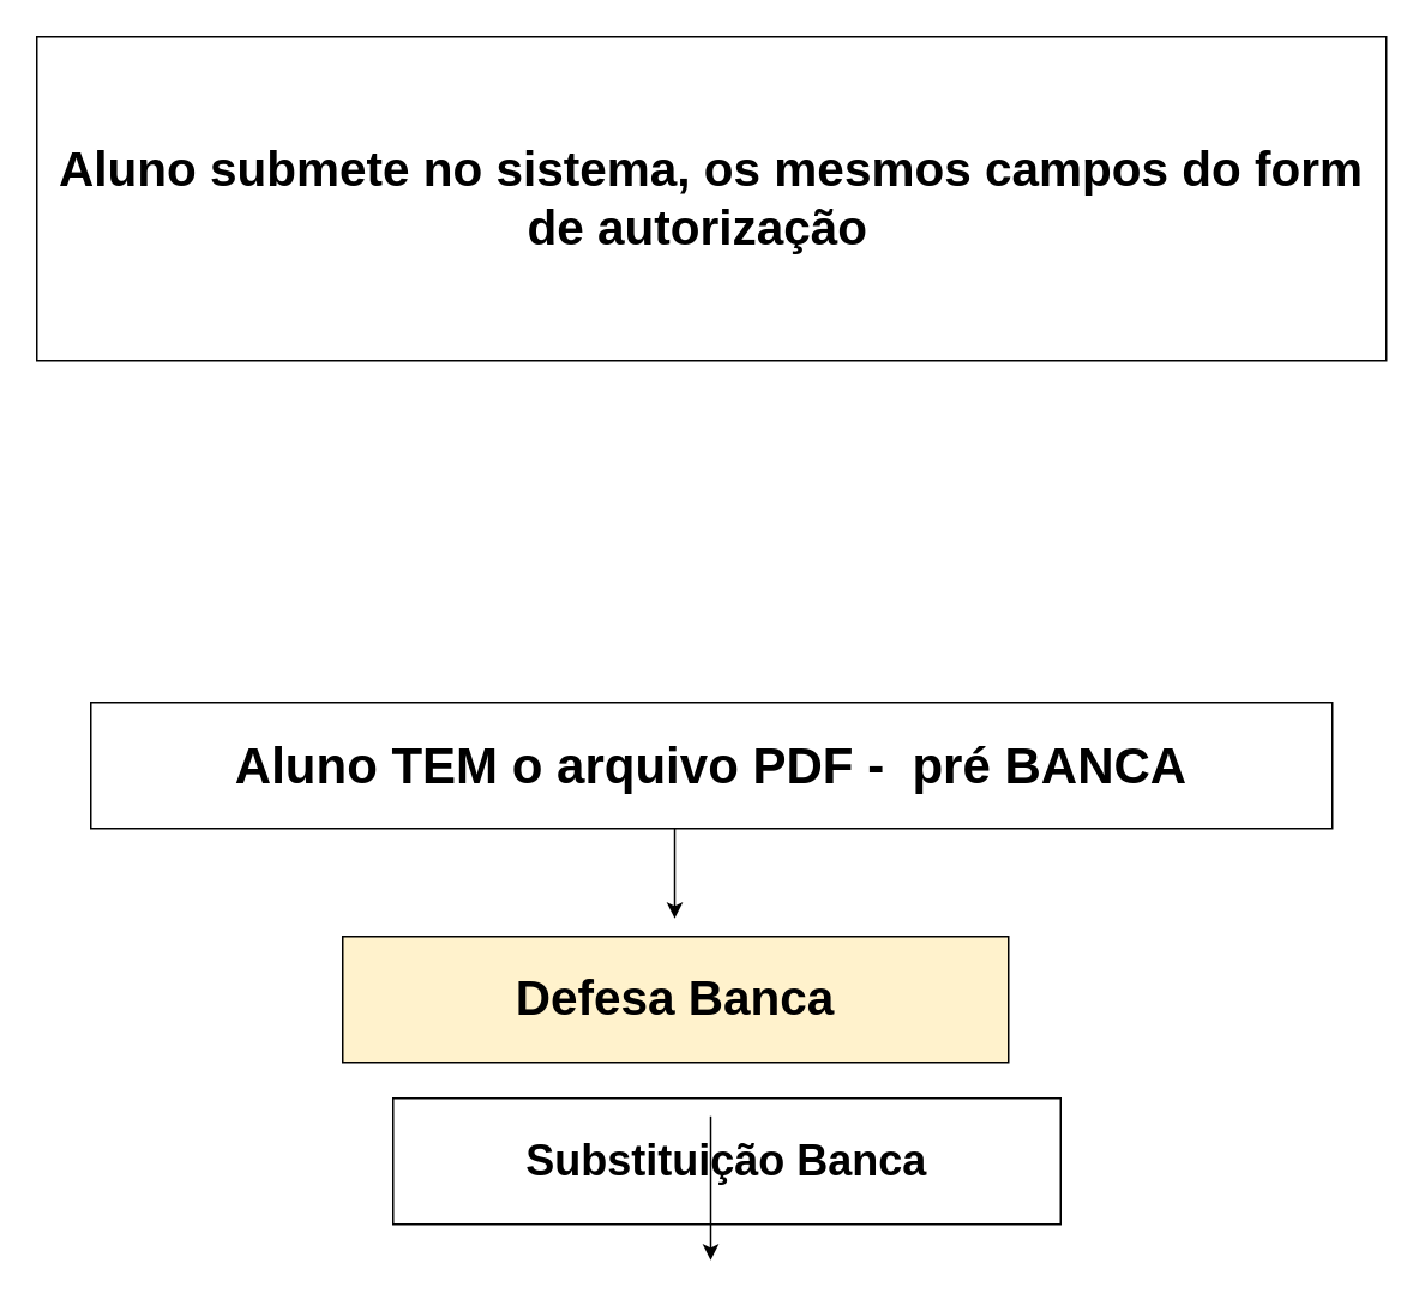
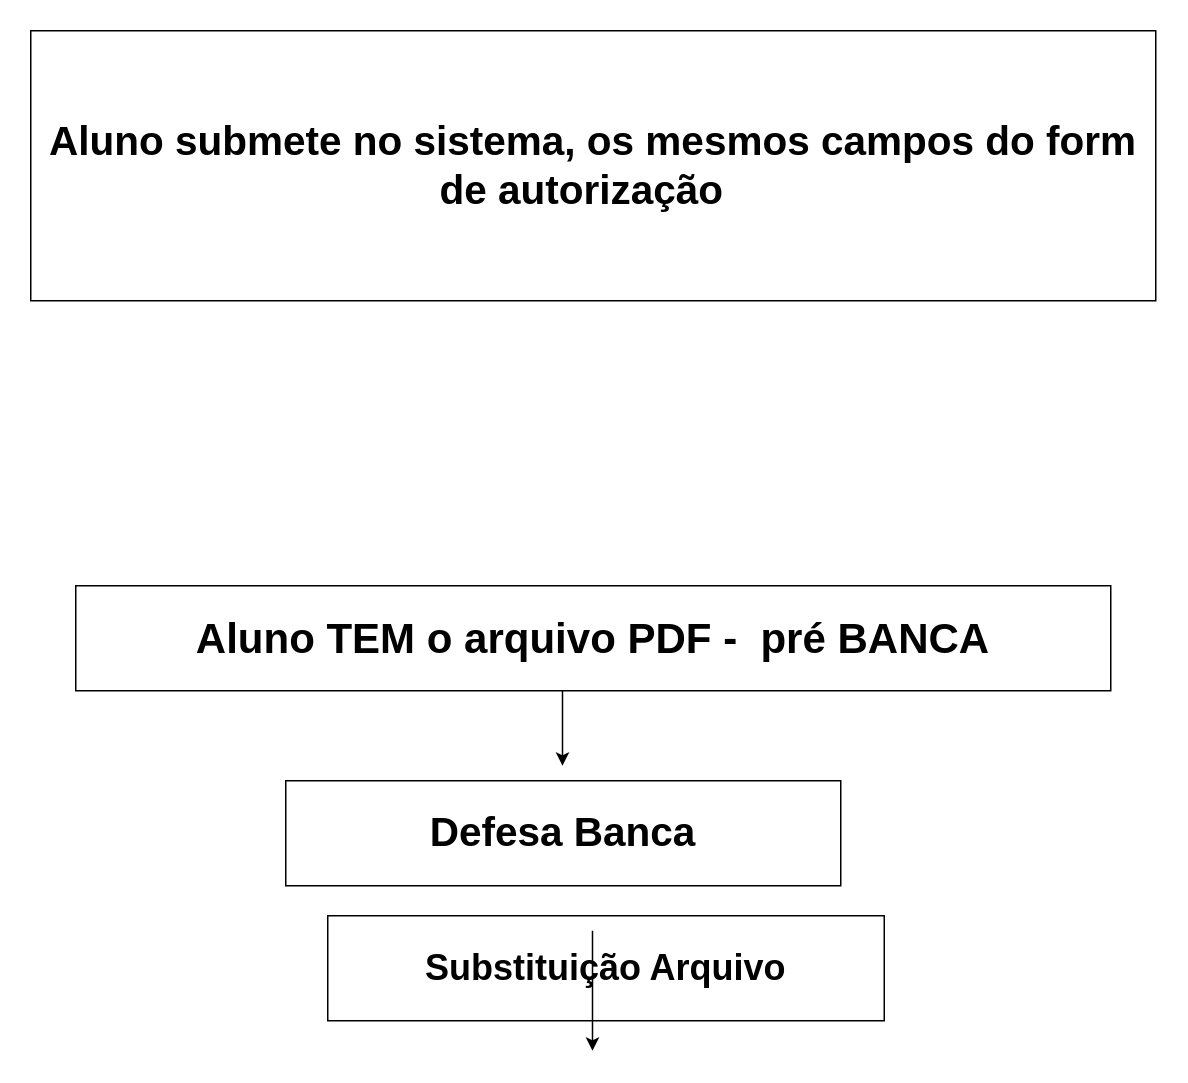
  <mxCell id="0" />
  <mxCell id="1" parent="0" />
  <mxCell id="2" value="&lt;font style=&quot;font-size: 28px&quot;&gt;&lt;b&gt;&lt;font style=&quot;font-size: 28px&quot;&gt;Aluno TEM o arquivo PDF -&amp;nbsp; pré BANCA&lt;br&gt;&lt;/font&gt;&lt;/b&gt;&lt;/font&gt;" style="rounded=0;whiteSpace=wrap;html=1;" vertex="1" parent="1"><mxGeometry x="50" y="390" width="690" height="70" as="geometry" /></mxCell>
- <mxCell id="3" value="&lt;b&gt;&lt;font style=&quot;font-size: 27px&quot;&gt;Defesa Banc&lt;/font&gt;&lt;font style=&quot;font-size: 27px&quot;&gt;a&lt;/font&gt;&lt;/b&gt;" style="rounded=0;whiteSpace=wrap;html=1;fillColor=#fff2cc;" vertex="1" parent="1"><mxGeometry x="190" y="520" width="370" height="70" as="geometry" /></mxCell>
- <mxCell id="4" value="&lt;b&gt;&lt;font style=&quot;font-size: 24px&quot;&gt;Substituição Banca&lt;/font&gt;&lt;/b&gt;" style="rounded=0;whiteSpace=wrap;html=1;" vertex="1" parent="1"><mxGeometry x="218" y="610" width="371" height="70" as="geometry" /></mxCell>
+ <mxCell id="3" value="&lt;b&gt;&lt;font style=&quot;font-size: 27px&quot;&gt;Defesa Banc&lt;/font&gt;&lt;font style=&quot;font-size: 27px&quot;&gt;a&lt;/font&gt;&lt;/b&gt;" style="rounded=0;whiteSpace=wrap;html=1;" vertex="1" parent="1"><mxGeometry x="190" y="520" width="370" height="70" as="geometry" /></mxCell>
+ <mxCell id="4" value="&lt;b&gt;&lt;font style=&quot;font-size: 24px&quot;&gt;Substituição Arquivo&lt;/font&gt;&lt;/b&gt;" style="rounded=0;whiteSpace=wrap;html=1;" vertex="1" parent="1"><mxGeometry x="218" y="610" width="371" height="70" as="geometry" /></mxCell>
  <mxCell id="5" value="" style="endArrow=classic;html=1;" edge="1" parent="1"><mxGeometry width="50" height="50" relative="1" as="geometry"><mxPoint x="374.5" y="460" as="sourcePoint" /><mxPoint x="374.5" y="510" as="targetPoint" /></mxGeometry></mxCell>
  <mxCell id="6" value="" style="endArrow=classic;html=1;" edge="1" parent="1"><mxGeometry width="50" height="50" relative="1" as="geometry"><mxPoint x="394.5" y="620" as="sourcePoint" /><mxPoint x="394.5" y="700" as="targetPoint" /></mxGeometry></mxCell>
  <mxCell id="7" value="&lt;font style=&quot;font-size: 27px&quot;&gt;&lt;b&gt;&lt;font style=&quot;font-size: 27px&quot;&gt;Aluno submete no sistema, os mesmos campos do form de autorização &amp;nbsp; &lt;/font&gt;&lt;/b&gt;&lt;/font&gt;" style="rounded=0;whiteSpace=wrap;html=1;" vertex="1" parent="1"><mxGeometry x="20" y="20" width="750" height="180" as="geometry" /></mxCell>
